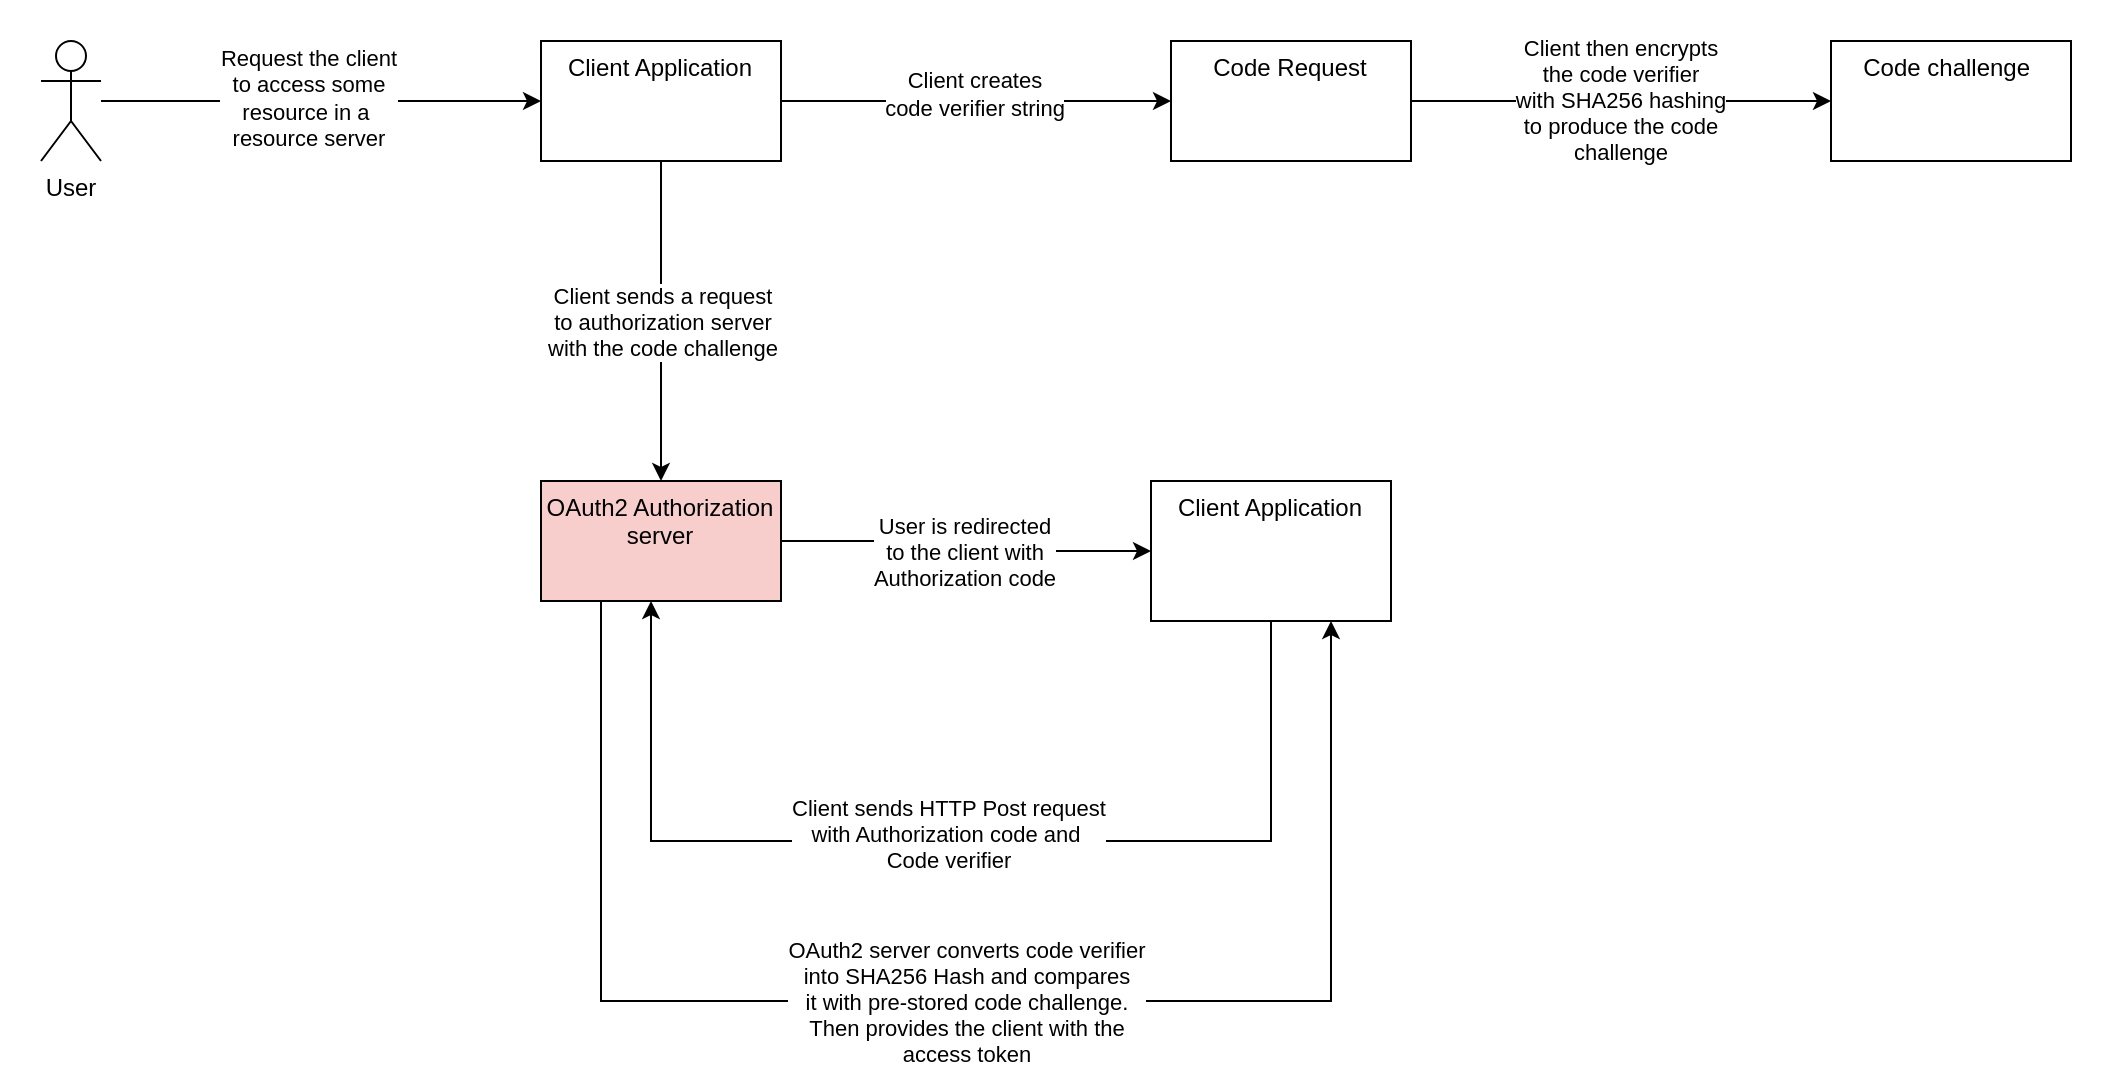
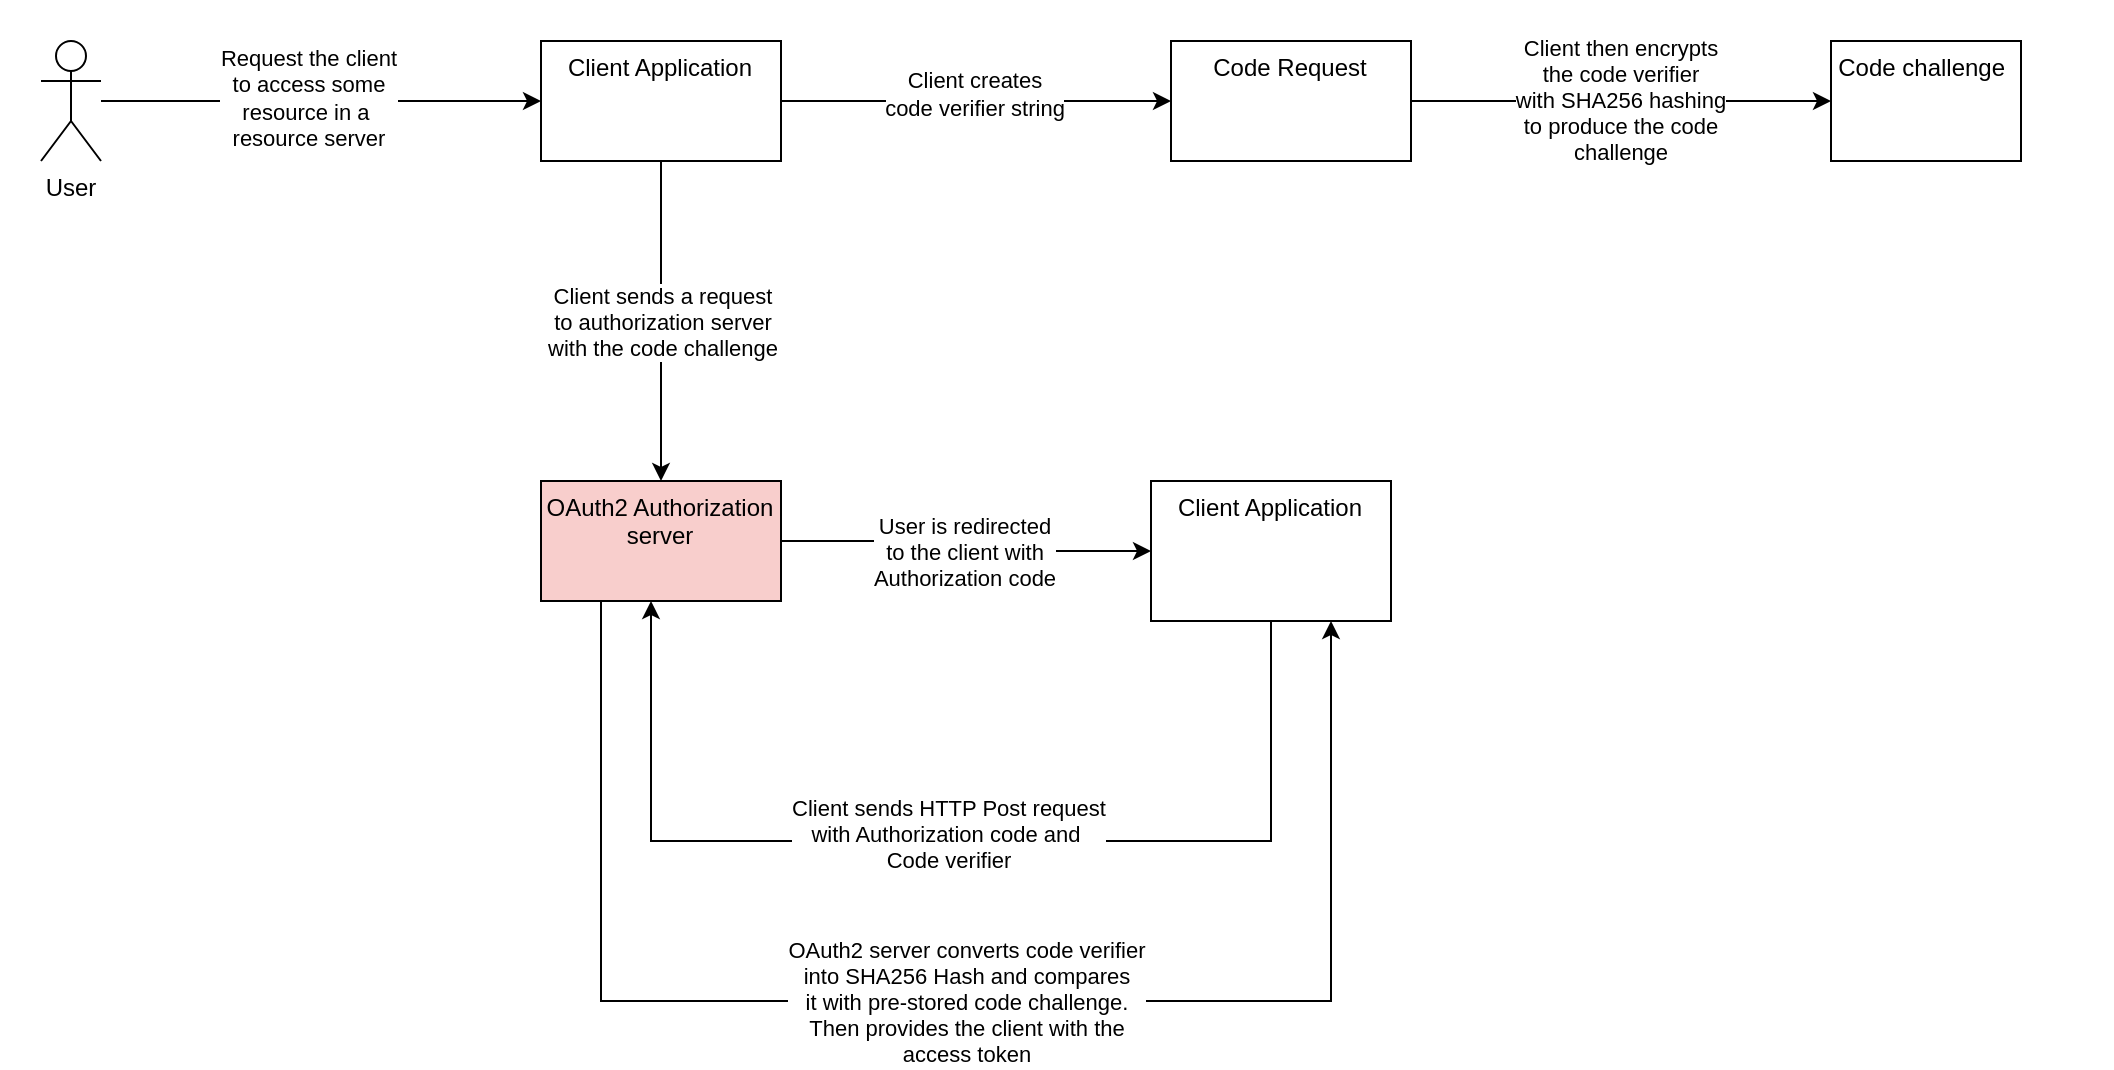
  <mxCell id="0" />
  <mxCell id="1" parent="0" />
  <mxCell id="2" value="" style="edgeStyle=orthogonalEdgeStyle;rounded=0;orthogonalLoop=1;jettySize=auto;html=1;" edge="1" parent="1" source="4" target="9"><mxGeometry relative="1" as="geometry" /></mxCell>
  <mxCell id="3" value="Request the client&lt;br&gt;to access some&lt;br&gt;resource in a&amp;nbsp;&lt;br&gt;resource server" style="edgeLabel;html=1;align=center;verticalAlign=middle;resizable=0;points=[];" vertex="1" connectable="0" parent="2"><mxGeometry x="-0.063" y="2" relative="1" as="geometry"><mxPoint as="offset" /></mxGeometry></mxCell>
  <mxCell id="4" value="User" style="shape=umlActor;verticalLabelPosition=bottom;verticalAlign=top;html=1;outlineConnect=0;" vertex="1" parent="1"><mxGeometry x="20" y="20" width="30" height="60" as="geometry" /></mxCell>
  <mxCell id="5" value="" style="edgeStyle=orthogonalEdgeStyle;rounded=0;orthogonalLoop=1;jettySize=auto;html=1;" edge="1" parent="1" source="9" target="12"><mxGeometry relative="1" as="geometry" /></mxCell>
  <mxCell id="6" value="Client creates&lt;br&gt;code verifier string" style="edgeLabel;html=1;align=center;verticalAlign=middle;resizable=0;points=[];" vertex="1" connectable="0" parent="5"><mxGeometry x="-0.015" y="4" relative="1" as="geometry"><mxPoint as="offset" /></mxGeometry></mxCell>
  <mxCell id="7" value="" style="edgeStyle=orthogonalEdgeStyle;rounded=0;orthogonalLoop=1;jettySize=auto;html=1;" edge="1" parent="1" source="9" target="16"><mxGeometry relative="1" as="geometry" /></mxCell>
  <mxCell id="8" value="Client sends a request&lt;br&gt;to authorization server&lt;br&gt;with the code challenge" style="edgeLabel;html=1;align=center;verticalAlign=middle;resizable=0;points=[];" vertex="1" connectable="0" parent="7"><mxGeometry x="-0.375" y="1" relative="1" as="geometry"><mxPoint x="-1" y="30" as="offset" /></mxGeometry></mxCell>
  <mxCell id="9" value="Client Application" style="whiteSpace=wrap;html=1;verticalAlign=top;" vertex="1" parent="1"><mxGeometry x="270" y="20" width="120" height="60" as="geometry" /></mxCell>
  <mxCell id="10" value="" style="edgeStyle=orthogonalEdgeStyle;rounded=0;orthogonalLoop=1;jettySize=auto;html=1;" edge="1" parent="1" source="12" target="13"><mxGeometry relative="1" as="geometry" /></mxCell>
  <mxCell id="11" value="Client then encrypts&lt;br&gt;the code verifier&lt;br&gt;with SHA256 hashing&lt;br&gt;to produce the code&lt;br&gt;challenge" style="edgeLabel;html=1;align=center;verticalAlign=middle;resizable=0;points=[];" vertex="1" connectable="0" parent="10"><mxGeometry x="-0.009" y="2" relative="1" as="geometry"><mxPoint y="1" as="offset" /></mxGeometry></mxCell>
  <mxCell id="12" value="Code Request" style="whiteSpace=wrap;html=1;verticalAlign=top;" vertex="1" parent="1"><mxGeometry x="585" y="20" width="120" height="60" as="geometry" /></mxCell>
- <mxCell id="13" value="Code challenge&amp;nbsp;" style="whiteSpace=wrap;html=1;verticalAlign=top;" vertex="1" parent="1"><mxGeometry x="915" y="20" width="120" height="60" as="geometry" /></mxCell>
+ <mxCell id="13" value="Code challenge&amp;nbsp;" style="whiteSpace=wrap;html=1;verticalAlign=top;" vertex="1" parent="1"><mxGeometry x="915" y="20" width="95" height="60" as="geometry" /></mxCell>
  <mxCell id="14" value="" style="edgeStyle=orthogonalEdgeStyle;rounded=0;orthogonalLoop=1;jettySize=auto;html=1;" edge="1" parent="1" source="16" target="17"><mxGeometry relative="1" as="geometry" /></mxCell>
  <mxCell id="15" value="User is redirected&lt;br&gt;to the client with&lt;br&gt;Authorization code" style="edgeLabel;html=1;align=center;verticalAlign=middle;resizable=0;points=[];" vertex="1" connectable="0" parent="14"><mxGeometry x="0.016" y="-1" relative="1" as="geometry"><mxPoint y="1" as="offset" /></mxGeometry></mxCell>
  <mxCell id="16" value="OAuth2 Authorization server" style="whiteSpace=wrap;html=1;verticalAlign=top;fillColor=#f8cecc;" vertex="1" parent="1"><mxGeometry x="270" y="240" width="120" height="60" as="geometry" /></mxCell>
  <mxCell id="17" value="Client Application" style="whiteSpace=wrap;html=1;verticalAlign=top;" vertex="1" parent="1"><mxGeometry x="575" y="240" width="120" height="70" as="geometry" /></mxCell>
  <mxCell id="18" value="" style="endArrow=classic;html=1;rounded=0;exitX=0.5;exitY=1;exitDx=0;exitDy=0;" edge="1" parent="1" source="17"><mxGeometry width="50" height="50" relative="1" as="geometry"><mxPoint x="605" y="280" as="sourcePoint" /><mxPoint x="325" y="300" as="targetPoint" /><Array as="points"><mxPoint x="635" y="420" /><mxPoint x="485" y="420" /><mxPoint x="325" y="420" /></Array></mxGeometry></mxCell>
  <mxCell id="19" value="Client sends HTTP Post request&lt;br&gt;with Authorization code and&amp;nbsp;&lt;br&gt;Code verifier" style="edgeLabel;html=1;align=center;verticalAlign=middle;resizable=0;points=[];" vertex="1" connectable="0" parent="18"><mxGeometry x="0.007" y="-4" relative="1" as="geometry"><mxPoint as="offset" /></mxGeometry></mxCell>
  <mxCell id="20" value="" style="endArrow=classic;html=1;rounded=0;exitX=0.25;exitY=1;exitDx=0;exitDy=0;entryX=0.75;entryY=1;entryDx=0;entryDy=0;" edge="1" parent="1" source="16" target="17"><mxGeometry width="50" height="50" relative="1" as="geometry"><mxPoint x="605" y="310" as="sourcePoint" /><mxPoint x="655" y="260" as="targetPoint" /><Array as="points"><mxPoint x="300" y="500" /><mxPoint x="665" y="500" /></Array></mxGeometry></mxCell>
  <mxCell id="21" value="OAuth2 server converts code verifier&lt;br&gt;into SHA256 Hash and compares&lt;br&gt;it with pre-stored code challenge.&lt;br&gt;Then provides the client with the&lt;br&gt;access token" style="edgeLabel;html=1;align=center;verticalAlign=middle;resizable=0;points=[];" vertex="1" connectable="0" parent="20"><mxGeometry x="0.012" y="1" relative="1" as="geometry"><mxPoint y="1" as="offset" /></mxGeometry></mxCell>
